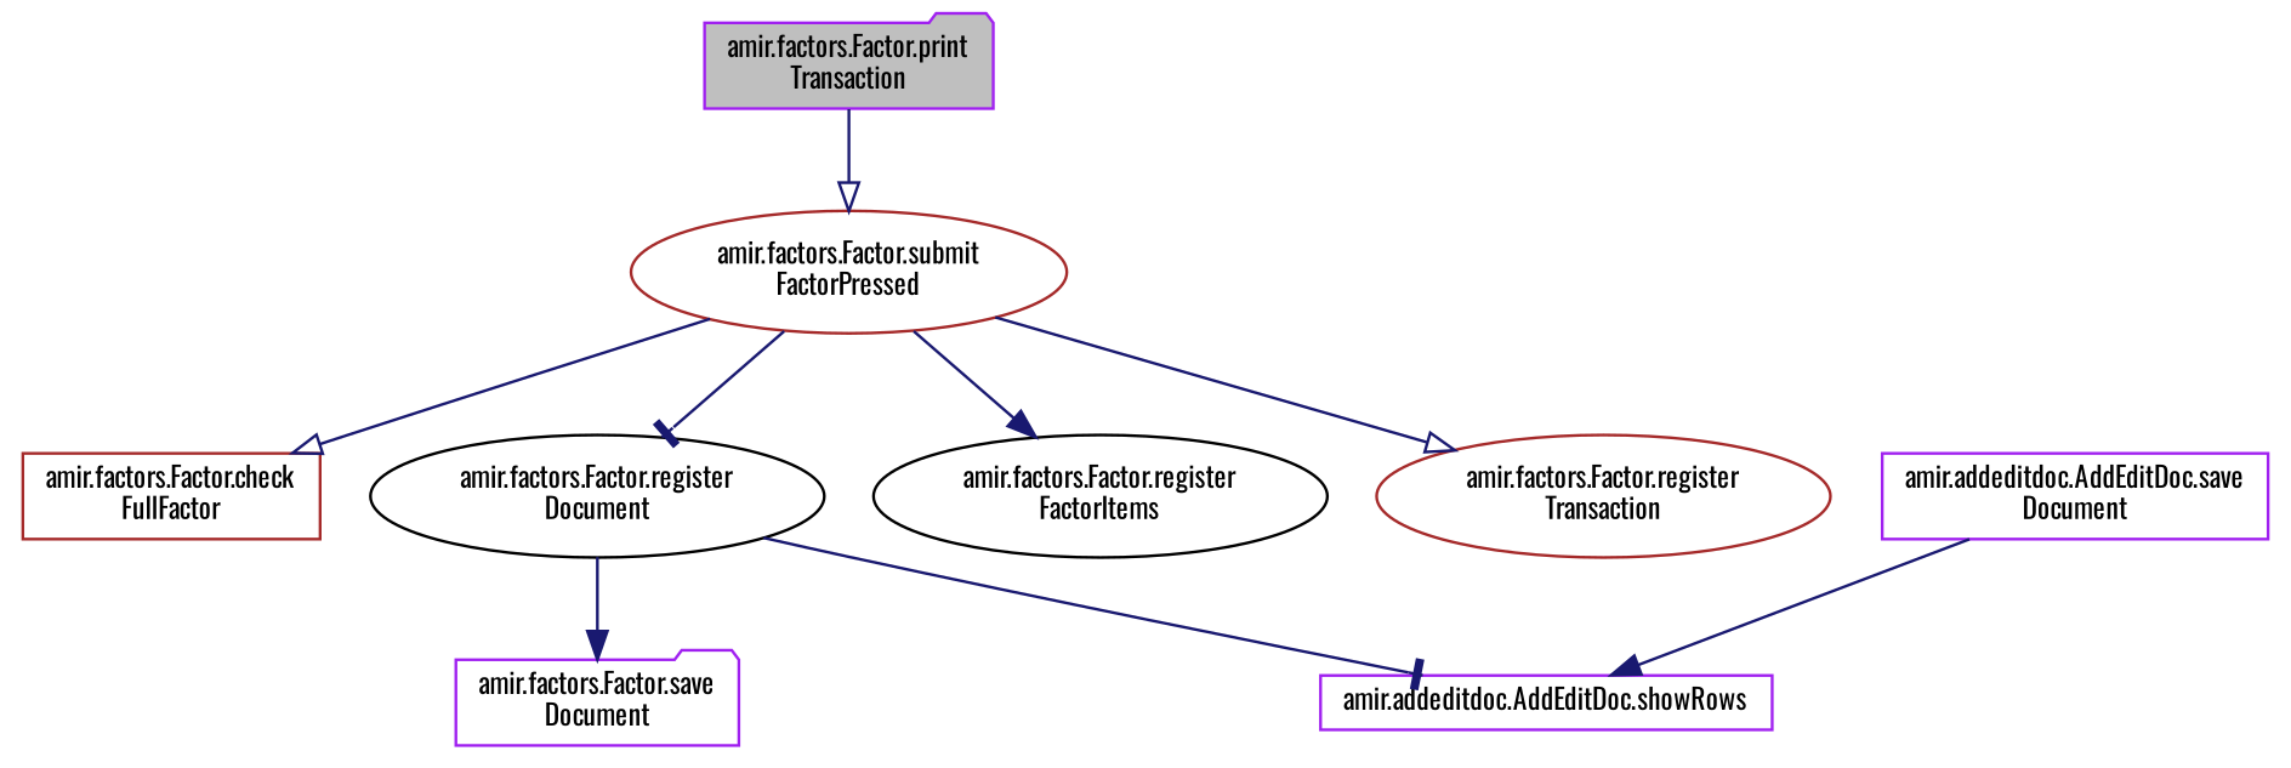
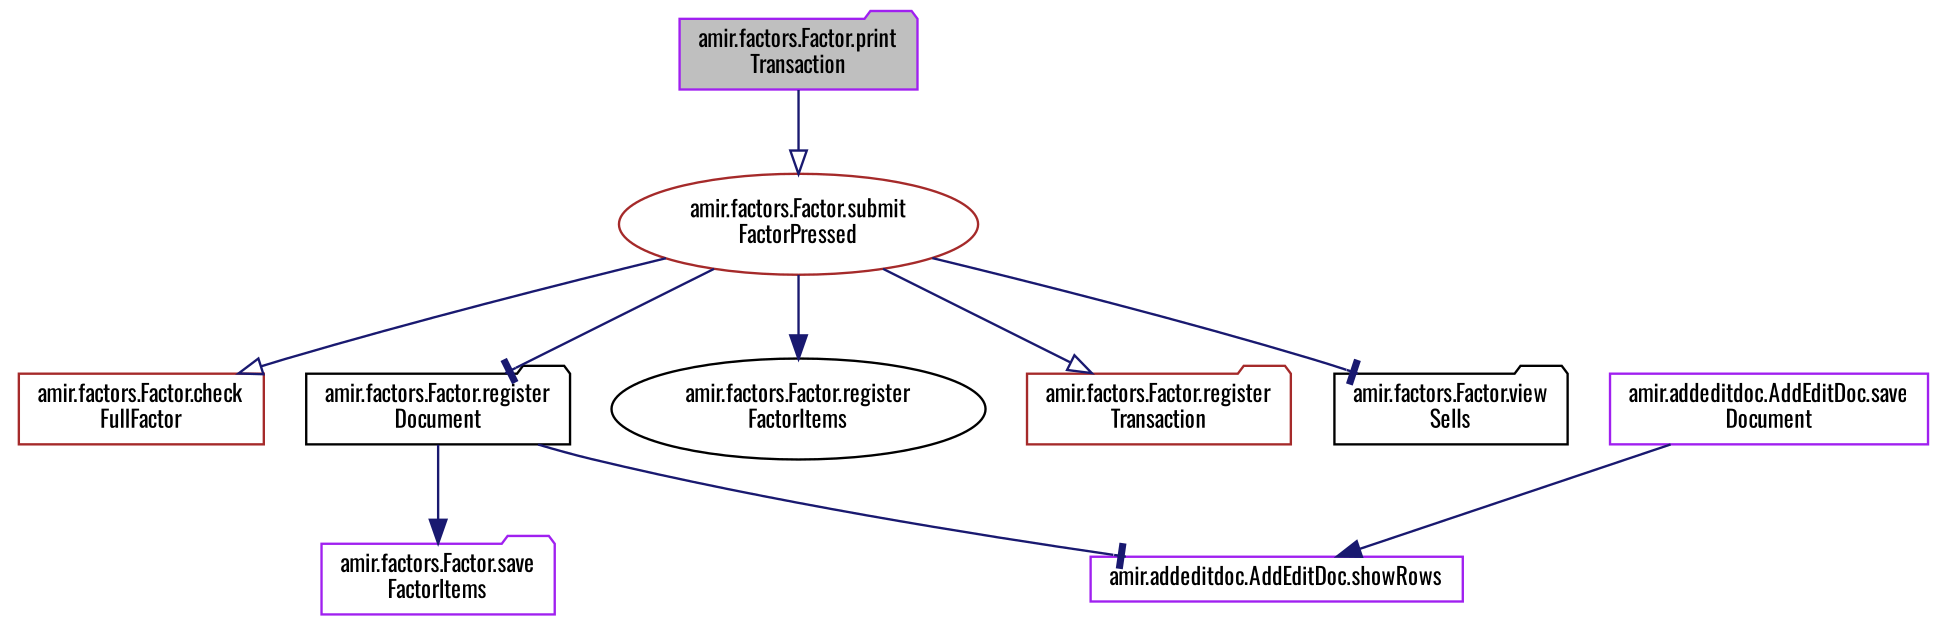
  digraph {
    fontname=Oswald
    rankdir=TB
    node [color=purple fillcolor=white fontname=Oswald fontsize=10 shape=ellipse style=filled]
    edge [arrowhead=onormal color=midnightblue fontname=Oswald fontsize=10 labelfontname="FreeSans.ttf" labelfontsize=10 style=solid]
    n1 [fillcolor=grey75 fontcolor=black height=0.2 label="amir.factors.Factor.print\lTransaction" shape=folder width=0.4]
    n2 [color=brown height=0.2 label="amir.factors.Factor.submit\lFactorPressed" width=0.4]
    n3 [color=brown height=0.2 label="amir.factors.Factor.check\lFullFactor" shape=box width=0.4]
-   n4 [color=black height=0.2 label="amir.factors.Factor.register\lDocument" width=0.4]
+   n4 [color=black height=0.2 label="amir.factors.Factor.register\lDocument" shape=folder width=0.4]
    n5 [color=black height=0.2 label="amir.factors.Factor.register\lFactorItems" width=0.4]
-   n6 [color=brown height=0.2 label="amir.factors.Factor.register\lTransaction" width=0.4]
-   n8 [height=0.2 label="amir.factors.Factor.save\lDocument" shape=folder width=0.4]
+   n6 [color=brown height=0.2 label="amir.factors.Factor.register\lTransaction" shape=folder width=0.4]
+   n7 [color=black height=0.2 label="amir.factors.Factor.view\lSells" shape=folder width=0.4]
+   n8 [height=0.2 label="amir.factors.Factor.save\lFactorItems" shape=folder width=0.4]
    n9 [height=0.2 label="amir.addeditdoc.AddEditDoc.showRows" shape=box width=0.4]
    n10 [height=0.2 label="amir.addeditdoc.AddEditDoc.save\lDocument" shape=box width=0.4]
    n1 -> n2
    n2 -> n3
    n2 -> n4 [arrowhead=tee]
    n2 -> n5 [arrowhead=normal]
    n2 -> n6
+   n2 -> n7 [arrowhead=tee]
    n4 -> n8 [arrowhead=normal]
    n4 -> n9 [arrowhead=tee]
    n10 -> n9 [arrowhead=normal]
  }
